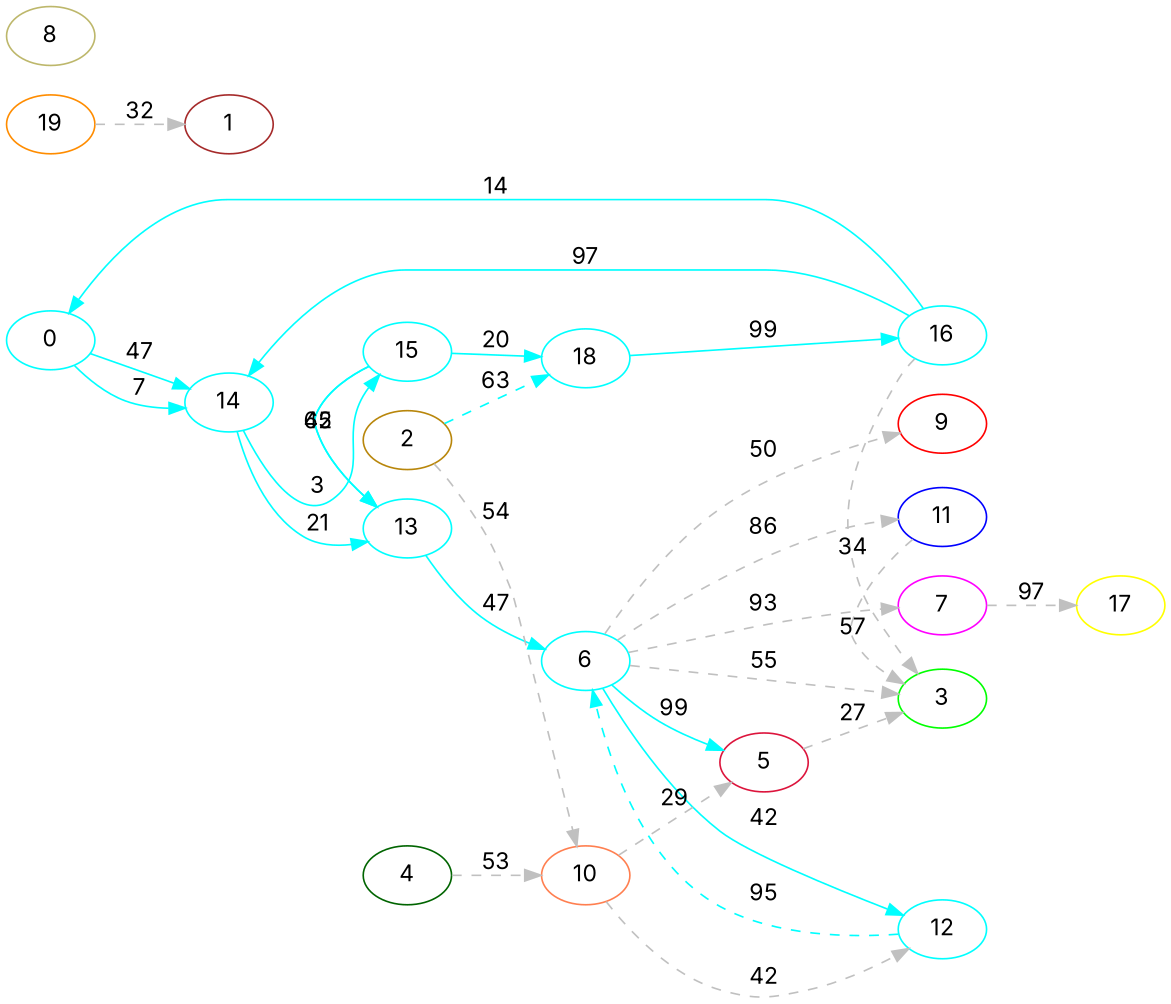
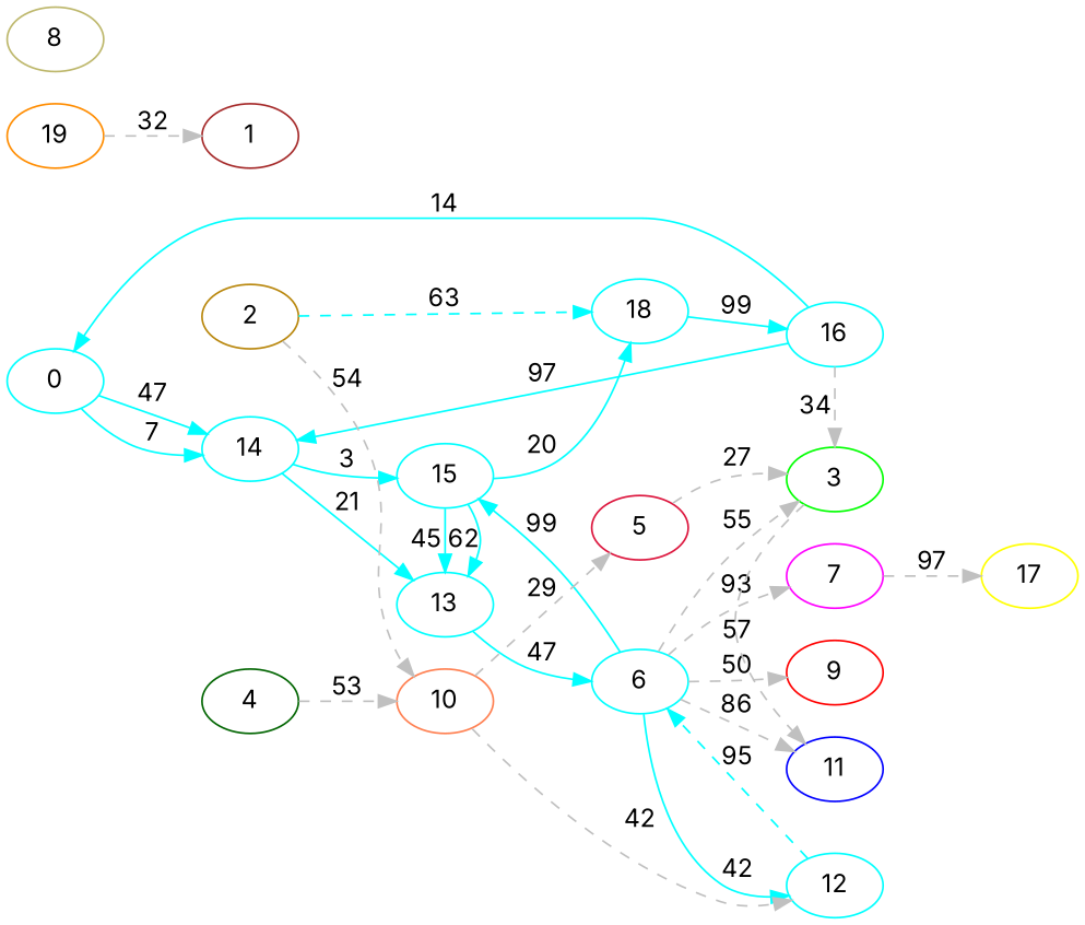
  digraph {
    fontname=Inter
    rankdir=LR
    ranksep=equally
    node [color=aqua fontname=Inter]
    edge [color=aqua fontname=Inter style=dashed]
    0
    14
    13
    15
    6
    18
    9 [color=red]
    11 [color=blue]
    7 [color=magenta]
    12
    3 [color=green]
    16
    17 [color=yellow]
    1 [color=brown]
    2 [color=darkgoldenrod]
    10 [color=coral]
    5 [color=crimson]
    4 [color=darkgreen]
    8 [color=darkkhaki]
    19 [color=darkorange]
    subgraph sub_1 {
      rank=same
      0
    }
    subgraph sub_2 {
      rank=same
      14
    }
    subgraph sub_3 {
      rank=same
      13
      15
    }
    subgraph sub_4 {
      rank=same
      6
      18
    }
    subgraph sub_5 {
      rank=same
      9
      11
      7
      12
      3
      16
    }
    subgraph sub_6 {
      rank=same
      17
    }
    subgraph sub_7 {
      rank=same
      1
    }
    subgraph sub_8 {
      rank=same
      2
    }
    subgraph sub_9 {
      rank=same
      10
    }
    subgraph sub_10 {
      rank=same
      5
    }
    subgraph sub_11 {
      rank=same
    }
    subgraph sub_12 {
      rank=same
      4
    }
    subgraph sub_13 {
      rank=same
    }
    subgraph sub_14 {
      rank=same
      8
    }
    subgraph sub_15 {
      rank=same
      19
    }
    subgraph sub_16 {
      rank=same
    }
    0 -> 14 [label=7 style=""]
    0 -> 14 [label=47 style=""]
    14 -> 13 [label=21 style=""]
    14 -> 15 [label=3 style=""]
    13 -> 6 [label=47 style=""]
    15 -> 13 [label=45 style=""]
    15 -> 13 [label=62 style=""]
    15 -> 18 [label=20 style=""]
-   6 -> 5 [label=99 style=""]
+   6 -> 15 [label=99 style=""]
    6 -> 9 [color=grey label=50]
    6 -> 11 [color=grey label=86]
    6 -> 7 [color=grey label=93]
    6 -> 12 [label=42 style=""]
    6 -> 3 [color=grey label=55]
    18 -> 16 [label=99 style=""]
    7 -> 17 [color=grey label=97]
    12 -> 6 [label=95]
-   11 -> 3 [color=grey label=57]
+   3 -> 11 [color=grey label=57]
    16 -> 0 [label=14 style=""]
    16 -> 14 [label=97 style=""]
    16 -> 3 [color=grey label=34]
    2 -> 18 [label=63]
    2 -> 10 [color=grey label=54]
    10 -> 12 [color=grey label=42]
    10 -> 5 [color=grey label=29]
    5 -> 3 [color=grey label=27]
    4 -> 10 [color=grey label=53]
    19 -> 1 [color=grey label=32]
  }
